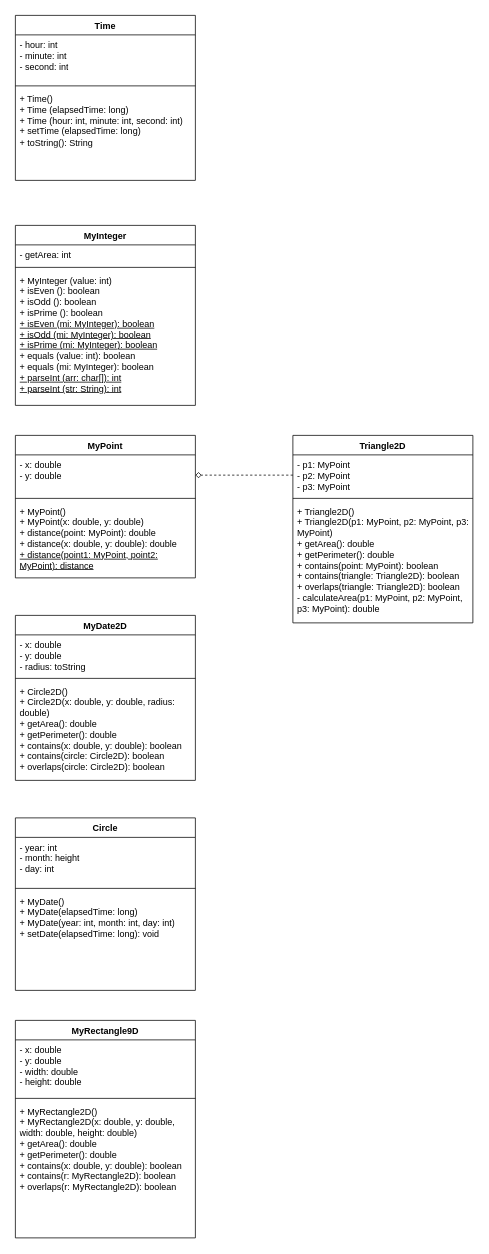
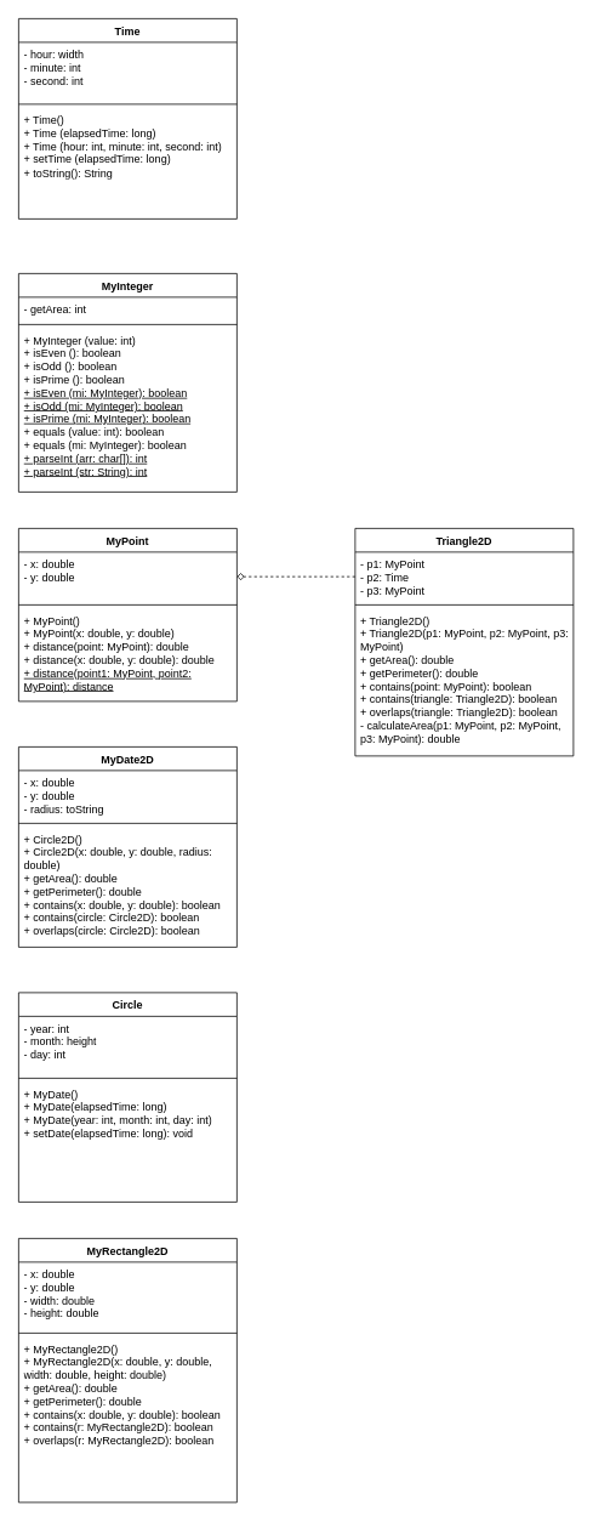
  <mxCell id="0" />
  <mxCell id="1" parent="0" />
  <mxCell id="2" value="Time" style="swimlane;fontStyle=1;align=center;verticalAlign=top;childLayout=stackLayout;horizontal=1;startSize=26;horizontalStack=0;resizeParent=1;resizeParentMax=0;resizeLast=0;collapsible=1;marginBottom=0;whiteSpace=wrap;html=1;" parent="1" vertex="1"><mxGeometry x="20" y="20" width="240" height="220" as="geometry" /></mxCell>
- <mxCell id="3" value="- hour: int&lt;br&gt;- minute: int&lt;br&gt;- second: int" style="text;strokeColor=none;fillColor=none;align=left;verticalAlign=top;spacingLeft=4;spacingRight=4;overflow=hidden;rotatable=0;points=[[0,0.5],[1,0.5]];portConstraint=eastwest;whiteSpace=wrap;html=1;" parent="2" vertex="1"><mxGeometry y="26" width="240" height="64" as="geometry" /></mxCell>
+ <mxCell id="3" value="- hour: width&lt;br&gt;- minute: int&lt;br&gt;- second: int" style="text;strokeColor=none;fillColor=none;align=left;verticalAlign=top;spacingLeft=4;spacingRight=4;overflow=hidden;rotatable=0;points=[[0,0.5],[1,0.5]];portConstraint=eastwest;whiteSpace=wrap;html=1;" parent="2" vertex="1"><mxGeometry y="26" width="240" height="64" as="geometry" /></mxCell>
  <mxCell id="4" value="" style="line;strokeWidth=1;fillColor=none;align=left;verticalAlign=middle;spacingTop=-1;spacingLeft=3;spacingRight=3;rotatable=0;labelPosition=right;points=[];portConstraint=eastwest;strokeColor=inherit;" parent="2" vertex="1"><mxGeometry y="90" width="240" height="8" as="geometry" /></mxCell>
  <mxCell id="5" value="+ Time()&lt;br&gt;+ Time (elapsedTime: long)&lt;br&gt;+ Time (hour: int, minute: int, second: int)&lt;br&gt;+ setTime (elapsedTime: long)&lt;br&gt;+ toString(): String" style="text;strokeColor=none;fillColor=none;align=left;verticalAlign=top;spacingLeft=4;spacingRight=4;overflow=hidden;rotatable=0;points=[[0,0.5],[1,0.5]];portConstraint=eastwest;whiteSpace=wrap;html=1;" parent="2" vertex="1"><mxGeometry y="98" width="240" height="122" as="geometry" /></mxCell>
  <mxCell id="6" value="MyInteger" style="swimlane;fontStyle=1;align=center;verticalAlign=top;childLayout=stackLayout;horizontal=1;startSize=26;horizontalStack=0;resizeParent=1;resizeParentMax=0;resizeLast=0;collapsible=1;marginBottom=0;whiteSpace=wrap;html=1;" parent="1" vertex="1"><mxGeometry x="20" y="300" width="240" height="240" as="geometry" /></mxCell>
  <mxCell id="7" value="- getArea: int" style="text;strokeColor=none;fillColor=none;align=left;verticalAlign=top;spacingLeft=4;spacingRight=4;overflow=hidden;rotatable=0;points=[[0,0.5],[1,0.5]];portConstraint=eastwest;whiteSpace=wrap;html=1;" parent="6" vertex="1"><mxGeometry y="26" width="240" height="26" as="geometry" /></mxCell>
  <mxCell id="8" value="" style="line;strokeWidth=1;fillColor=none;align=left;verticalAlign=middle;spacingTop=-1;spacingLeft=3;spacingRight=3;rotatable=0;labelPosition=right;points=[];portConstraint=eastwest;strokeColor=inherit;" parent="6" vertex="1"><mxGeometry y="52" width="240" height="8" as="geometry" /></mxCell>
  <mxCell id="9" value="+ MyInteger (value: int)&lt;br&gt;+ isEven (): boolean&lt;br&gt;+ isOdd (): boolean&lt;br&gt;+ isPrime (): boolean&lt;br&gt;&lt;u&gt;+ isEven (mi: MyInteger): boolean&lt;br&gt;+ isOdd (mi: MyInteger): boolean&lt;br&gt;+ isPrime (mi: MyInteger): boolean&lt;/u&gt;&lt;br&gt;+ equals (value: int): boolean&lt;br&gt;+ equals (mi: MyInteger): boolean&lt;br&gt;&lt;u&gt;+ parseInt (arr: char[]): int&lt;br&gt;+ parseInt (str: String): int&lt;/u&gt;" style="text;strokeColor=none;fillColor=none;align=left;verticalAlign=top;spacingLeft=4;spacingRight=4;overflow=hidden;rotatable=0;points=[[0,0.5],[1,0.5]];portConstraint=eastwest;whiteSpace=wrap;html=1;" parent="6" vertex="1"><mxGeometry y="60" width="240" height="180" as="geometry" /></mxCell>
  <mxCell id="10" value="MyPoint" style="swimlane;fontStyle=1;align=center;verticalAlign=top;childLayout=stackLayout;horizontal=1;startSize=26;horizontalStack=0;resizeParent=1;resizeParentMax=0;resizeLast=0;collapsible=1;marginBottom=0;whiteSpace=wrap;html=1;" parent="1" vertex="1"><mxGeometry x="20" y="580" width="240" height="190" as="geometry" /></mxCell>
  <mxCell id="11" value="- x: double&lt;br&gt;- y: double" style="text;strokeColor=none;fillColor=none;align=left;verticalAlign=top;spacingLeft=4;spacingRight=4;overflow=hidden;rotatable=0;points=[[0,0.5],[1,0.5]];portConstraint=eastwest;whiteSpace=wrap;html=1;" parent="10" vertex="1"><mxGeometry y="26" width="240" height="54" as="geometry" /></mxCell>
  <mxCell id="12" value="" style="line;strokeWidth=1;fillColor=none;align=left;verticalAlign=middle;spacingTop=-1;spacingLeft=3;spacingRight=3;rotatable=0;labelPosition=right;points=[];portConstraint=eastwest;strokeColor=inherit;" parent="10" vertex="1"><mxGeometry y="80" width="240" height="8" as="geometry" /></mxCell>
  <mxCell id="13" value="+ MyPoint()&lt;br&gt;+ MyPoint(x: double, y: double)&lt;br&gt;+ distance(point: MyPoint): double&lt;br&gt;+ distance(x: double, y: double): double&lt;br&gt;&lt;u&gt;+ distance(point1: MyPoint, point2: MyPoint): distance&lt;/u&gt;" style="text;strokeColor=none;fillColor=none;align=left;verticalAlign=top;spacingLeft=4;spacingRight=4;overflow=hidden;rotatable=0;points=[[0,0.5],[1,0.5]];portConstraint=eastwest;whiteSpace=wrap;html=1;" parent="10" vertex="1"><mxGeometry y="88" width="240" height="102" as="geometry" /></mxCell>
  <mxCell id="14" value="MyDate2D" style="swimlane;fontStyle=1;align=center;verticalAlign=top;childLayout=stackLayout;horizontal=1;startSize=26;horizontalStack=0;resizeParent=1;resizeParentMax=0;resizeLast=0;collapsible=1;marginBottom=0;whiteSpace=wrap;html=1;" parent="1" vertex="1"><mxGeometry x="20" y="820" width="240" height="220" as="geometry" /></mxCell>
  <mxCell id="15" value="- x: double&lt;br&gt;- y: double&lt;br&gt;- radius: toString" style="text;strokeColor=none;fillColor=none;align=left;verticalAlign=top;spacingLeft=4;spacingRight=4;overflow=hidden;rotatable=0;points=[[0,0.5],[1,0.5]];portConstraint=eastwest;whiteSpace=wrap;html=1;" parent="14" vertex="1"><mxGeometry y="26" width="240" height="54" as="geometry" /></mxCell>
  <mxCell id="16" value="" style="line;strokeWidth=1;fillColor=none;align=left;verticalAlign=middle;spacingTop=-1;spacingLeft=3;spacingRight=3;rotatable=0;labelPosition=right;points=[];portConstraint=eastwest;strokeColor=inherit;" parent="14" vertex="1"><mxGeometry y="80" width="240" height="8" as="geometry" /></mxCell>
  <mxCell id="17" value="+ Circle2D()&lt;br&gt;+ Circle2D(x: double, y: double, radius: double)&lt;br&gt;+ getArea(): double&lt;br&gt;+ getPerimeter(): double&lt;br&gt;+ contains(x: double, y: double): boolean&lt;br&gt;+ contains(circle: Circle2D): boolean&lt;br&gt;+ overlaps(circle: Circle2D): boolean" style="text;strokeColor=none;fillColor=none;align=left;verticalAlign=top;spacingLeft=4;spacingRight=4;overflow=hidden;rotatable=0;points=[[0,0.5],[1,0.5]];portConstraint=eastwest;whiteSpace=wrap;html=1;" parent="14" vertex="1"><mxGeometry y="88" width="240" height="132" as="geometry" /></mxCell>
  <mxCell id="18" value="Circle" style="swimlane;fontStyle=1;align=center;verticalAlign=top;childLayout=stackLayout;horizontal=1;startSize=26;horizontalStack=0;resizeParent=1;resizeParentMax=0;resizeLast=0;collapsible=1;marginBottom=0;whiteSpace=wrap;html=1;" parent="1" vertex="1"><mxGeometry x="20" y="1090" width="240" height="230" as="geometry" /></mxCell>
  <mxCell id="19" value="- year: int&lt;br&gt;- month: height&lt;br&gt;- day: int" style="text;strokeColor=none;fillColor=none;align=left;verticalAlign=top;spacingLeft=4;spacingRight=4;overflow=hidden;rotatable=0;points=[[0,0.5],[1,0.5]];portConstraint=eastwest;whiteSpace=wrap;html=1;" parent="18" vertex="1"><mxGeometry y="26" width="240" height="64" as="geometry" /></mxCell>
  <mxCell id="20" value="" style="line;strokeWidth=1;fillColor=none;align=left;verticalAlign=middle;spacingTop=-1;spacingLeft=3;spacingRight=3;rotatable=0;labelPosition=right;points=[];portConstraint=eastwest;strokeColor=inherit;" parent="18" vertex="1"><mxGeometry y="90" width="240" height="8" as="geometry" /></mxCell>
  <mxCell id="21" value="+ MyDate()&lt;br&gt;+ MyDate(elapsedTime: long)&lt;br&gt;+ MyDate(year: int, month: int, day: int)&lt;br&gt;+ setDate(elapsedTime: long): void" style="text;strokeColor=none;fillColor=none;align=left;verticalAlign=top;spacingLeft=4;spacingRight=4;overflow=hidden;rotatable=0;points=[[0,0.5],[1,0.5]];portConstraint=eastwest;whiteSpace=wrap;html=1;" parent="18" vertex="1"><mxGeometry y="98" width="240" height="132" as="geometry" /></mxCell>
  <mxCell id="22" value="Triangle2D" style="swimlane;fontStyle=1;align=center;verticalAlign=top;childLayout=stackLayout;horizontal=1;startSize=26;horizontalStack=0;resizeParent=1;resizeParentMax=0;resizeLast=0;collapsible=1;marginBottom=0;whiteSpace=wrap;html=1;" parent="1" vertex="1"><mxGeometry x="390" y="580" width="240" height="250" as="geometry" /></mxCell>
- <mxCell id="23" value="- p1: MyPoint&lt;br&gt;- p2: MyPoint&lt;br&gt;- p3: MyPoint" style="text;strokeColor=none;fillColor=none;align=left;verticalAlign=top;spacingLeft=4;spacingRight=4;overflow=hidden;rotatable=0;points=[[0,0.5],[1,0.5]];portConstraint=eastwest;whiteSpace=wrap;html=1;" parent="22" vertex="1"><mxGeometry y="26" width="240" height="54" as="geometry" /></mxCell>
+ <mxCell id="23" value="- p1: MyPoint&lt;br&gt;- p2: Time&lt;br&gt;- p3: MyPoint" style="text;strokeColor=none;fillColor=none;align=left;verticalAlign=top;spacingLeft=4;spacingRight=4;overflow=hidden;rotatable=0;points=[[0,0.5],[1,0.5]];portConstraint=eastwest;whiteSpace=wrap;html=1;" parent="22" vertex="1"><mxGeometry y="26" width="240" height="54" as="geometry" /></mxCell>
  <mxCell id="24" value="" style="line;strokeWidth=1;fillColor=none;align=left;verticalAlign=middle;spacingTop=-1;spacingLeft=3;spacingRight=3;rotatable=0;labelPosition=right;points=[];portConstraint=eastwest;strokeColor=inherit;" parent="22" vertex="1"><mxGeometry y="80" width="240" height="8" as="geometry" /></mxCell>
  <mxCell id="25" value="+ Triangle2D()&lt;br&gt;+ Triangle2D(p1: MyPoint, p2: MyPoint, p3: MyPoint)&lt;br&gt;+ getArea(): double&lt;br&gt;+ getPerimeter(): double&lt;br&gt;+ contains(point: MyPoint): boolean&lt;br&gt;+ contains(triangle: Triangle2D): boolean&lt;br&gt;+ overlaps(triangle: Triangle2D): boolean&lt;br&gt;- calculateArea(p1: MyPoint, p2: MyPoint, p3: MyPoint): double" style="text;strokeColor=none;fillColor=none;align=left;verticalAlign=top;spacingLeft=4;spacingRight=4;overflow=hidden;rotatable=0;points=[[0,0.5],[1,0.5]];portConstraint=eastwest;whiteSpace=wrap;html=1;" parent="22" vertex="1"><mxGeometry y="88" width="240" height="162" as="geometry" /></mxCell>
  <mxCell id="26" style="edgeStyle=orthogonalEdgeStyle;rounded=0;orthogonalLoop=1;jettySize=auto;html=1;entryX=1;entryY=0.5;entryDx=0;entryDy=0;endArrow=diamond;endFill=0;dashed=1;" parent="1" source="23" target="11" edge="1"><mxGeometry relative="1" as="geometry" /></mxCell>
- <mxCell id="27" value="MyRectangle9D" style="swimlane;fontStyle=1;align=center;verticalAlign=top;childLayout=stackLayout;horizontal=1;startSize=26;horizontalStack=0;resizeParent=1;resizeParentMax=0;resizeLast=0;collapsible=1;marginBottom=0;whiteSpace=wrap;html=1;" parent="1" vertex="1"><mxGeometry x="20" y="1360" width="240" height="290" as="geometry" /></mxCell>
+ <mxCell id="27" value="MyRectangle2D" style="swimlane;fontStyle=1;align=center;verticalAlign=top;childLayout=stackLayout;horizontal=1;startSize=26;horizontalStack=0;resizeParent=1;resizeParentMax=0;resizeLast=0;collapsible=1;marginBottom=0;whiteSpace=wrap;html=1;" parent="1" vertex="1"><mxGeometry x="20" y="1360" width="240" height="290" as="geometry" /></mxCell>
  <mxCell id="28" value="- x: double&lt;br&gt;- y: double&lt;br&gt;- width: double&lt;br&gt;- height: double" style="text;strokeColor=none;fillColor=none;align=left;verticalAlign=top;spacingLeft=4;spacingRight=4;overflow=hidden;rotatable=0;points=[[0,0.5],[1,0.5]];portConstraint=eastwest;whiteSpace=wrap;html=1;" parent="27" vertex="1"><mxGeometry y="26" width="240" height="74" as="geometry" /></mxCell>
  <mxCell id="29" value="" style="line;strokeWidth=1;fillColor=none;align=left;verticalAlign=middle;spacingTop=-1;spacingLeft=3;spacingRight=3;rotatable=0;labelPosition=right;points=[];portConstraint=eastwest;strokeColor=inherit;" parent="27" vertex="1"><mxGeometry y="100" width="240" height="8" as="geometry" /></mxCell>
  <mxCell id="30" value="+ MyRectangle2D()&lt;br&gt;+ MyRectangle2D(x: double, y: double, width: double, height: double)&lt;br&gt;+ getArea(): double&lt;br&gt;+ getPerimeter(): double&lt;br&gt;+ contains(x: double, y: double): boolean&lt;br&gt;+ contains(r: MyRectangle2D): boolean&lt;br&gt;+ overlaps(r: MyRectangle2D): boolean" style="text;strokeColor=none;fillColor=none;align=left;verticalAlign=top;spacingLeft=4;spacingRight=4;overflow=hidden;rotatable=0;points=[[0,0.5],[1,0.5]];portConstraint=eastwest;whiteSpace=wrap;html=1;" parent="27" vertex="1"><mxGeometry y="108" width="240" height="182" as="geometry" /></mxCell>
